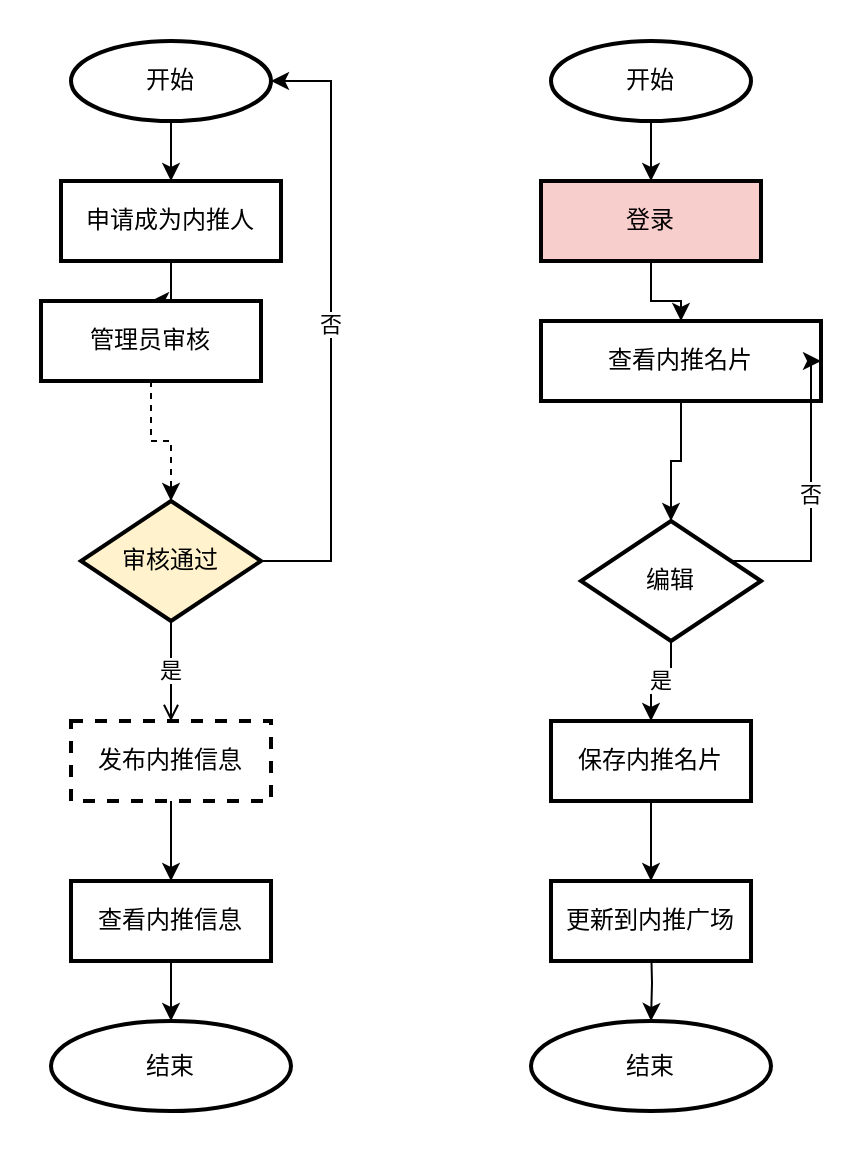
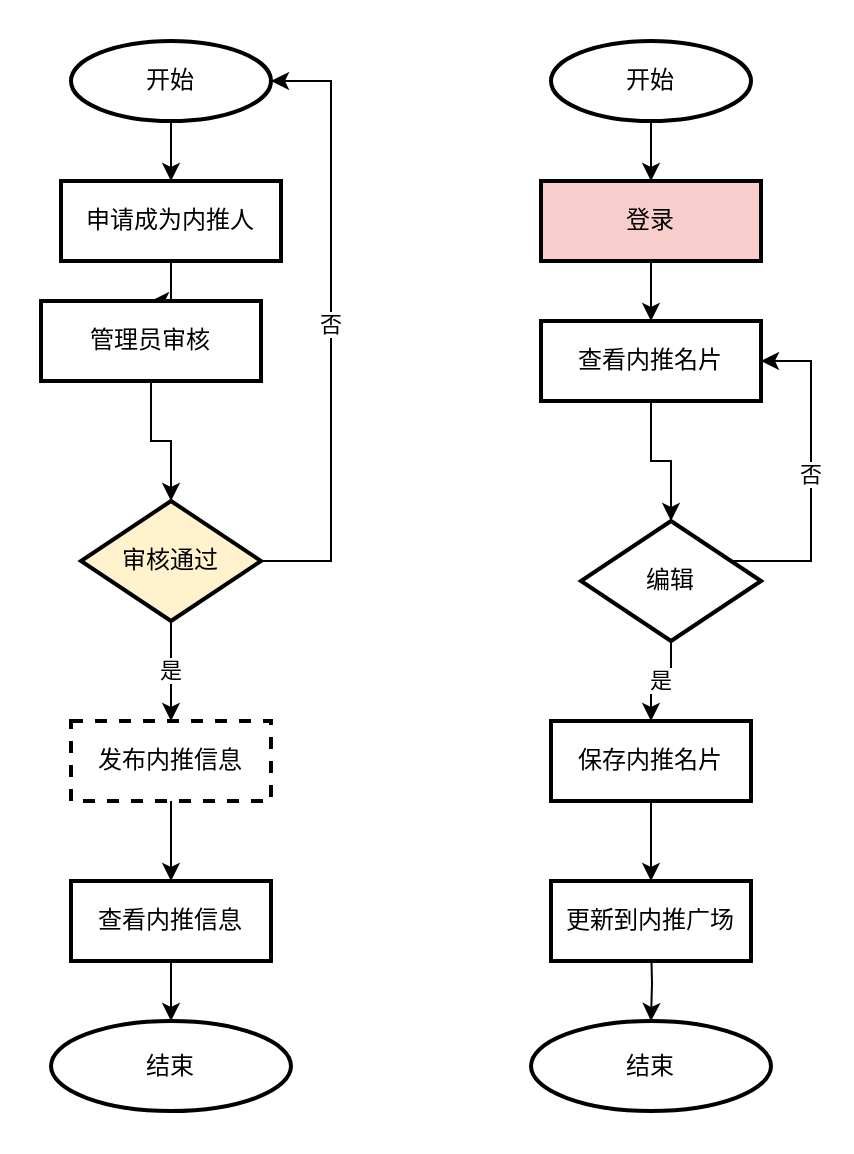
  <mxCell id="0" />
  <mxCell id="1" parent="0" />
  <mxCell id="2" value="" style="edgeStyle=orthogonalEdgeStyle;rounded=0;orthogonalLoop=1;jettySize=auto;html=1;" parent="1" source="3" target="5" edge="1"><mxGeometry relative="1" as="geometry" /></mxCell>
  <mxCell id="3" value="开始" style="strokeWidth=2;html=1;shape=mxgraph.flowchart.start_1;whiteSpace=wrap;" parent="1" vertex="1"><mxGeometry x="35" y="20" width="100" height="40" as="geometry" /></mxCell>
  <mxCell id="4" value="" style="edgeStyle=orthogonalEdgeStyle;rounded=0;orthogonalLoop=1;jettySize=auto;html=1;" parent="1" source="5" target="7" edge="1"><mxGeometry relative="1" as="geometry" /></mxCell>
  <mxCell id="5" value="申请成为内推人" style="whiteSpace=wrap;html=1;strokeWidth=2;" parent="1" vertex="1"><mxGeometry x="30" y="90" width="110" height="40" as="geometry" /></mxCell>
- <mxCell id="6" value="" style="edgeStyle=orthogonalEdgeStyle;rounded=0;orthogonalLoop=1;jettySize=auto;html=1;dashed=1;" parent="1" source="7" target="10" edge="1"><mxGeometry relative="1" as="geometry" /></mxCell>
+ <mxCell id="6" value="" style="edgeStyle=orthogonalEdgeStyle;rounded=0;orthogonalLoop=1;jettySize=auto;html=1;" parent="1" source="7" target="10" edge="1"><mxGeometry relative="1" as="geometry" /></mxCell>
  <mxCell id="7" value="管理员审核" style="whiteSpace=wrap;html=1;strokeWidth=2;" parent="1" vertex="1"><mxGeometry x="20" y="150" width="110" height="40" as="geometry" /></mxCell>
  <mxCell id="8" value="否" style="edgeStyle=orthogonalEdgeStyle;rounded=0;orthogonalLoop=1;jettySize=auto;html=1;entryX=1;entryY=0.5;entryDx=0;entryDy=0;entryPerimeter=0;" parent="1" source="10" target="3" edge="1"><mxGeometry relative="1" as="geometry"><Array as="points"><mxPoint x="165" y="280" /><mxPoint x="165" y="40" /></Array></mxGeometry></mxCell>
- <mxCell id="9" value="是" style="edgeStyle=orthogonalEdgeStyle;rounded=0;orthogonalLoop=1;jettySize=auto;html=1;endArrow=open;" parent="1" source="10" target="12" edge="1"><mxGeometry relative="1" as="geometry" /></mxCell>
+ <mxCell id="9" value="是" style="edgeStyle=orthogonalEdgeStyle;rounded=0;orthogonalLoop=1;jettySize=auto;html=1;" parent="1" source="10" target="12" edge="1"><mxGeometry relative="1" as="geometry" /></mxCell>
  <mxCell id="10" value="审核通过" style="rhombus;whiteSpace=wrap;html=1;strokeWidth=2;fillColor=#fff2cc;" parent="1" vertex="1"><mxGeometry x="40" y="250" width="90" height="60" as="geometry" /></mxCell>
  <mxCell id="11" value="" style="edgeStyle=orthogonalEdgeStyle;rounded=0;orthogonalLoop=1;jettySize=auto;html=1;" parent="1" source="12" target="15" edge="1"><mxGeometry relative="1" as="geometry" /></mxCell>
  <mxCell id="12" value="发布内推信息" style="whiteSpace=wrap;html=1;strokeWidth=2;dashed=1;" parent="1" vertex="1"><mxGeometry x="35" y="360" width="100" height="40" as="geometry" /></mxCell>
  <mxCell id="13" style="edgeStyle=orthogonalEdgeStyle;rounded=0;orthogonalLoop=1;jettySize=auto;html=1;exitX=0.5;exitY=1;exitDx=0;exitDy=0;" parent="1" source="12" target="12" edge="1"><mxGeometry relative="1" as="geometry" /></mxCell>
  <mxCell id="14" value="" style="edgeStyle=orthogonalEdgeStyle;rounded=0;orthogonalLoop=1;jettySize=auto;html=1;" parent="1" source="15" target="16" edge="1"><mxGeometry relative="1" as="geometry" /></mxCell>
  <mxCell id="15" value="查看内推信息" style="whiteSpace=wrap;html=1;strokeWidth=2;" parent="1" vertex="1"><mxGeometry x="35" y="440" width="100" height="40" as="geometry" /></mxCell>
  <mxCell id="16" value="结束" style="ellipse;whiteSpace=wrap;html=1;strokeWidth=2;" parent="1" vertex="1"><mxGeometry x="25" y="510" width="120" height="45" as="geometry" /></mxCell>
  <mxCell id="17" value="" style="edgeStyle=orthogonalEdgeStyle;rounded=0;orthogonalLoop=1;jettySize=auto;html=1;" edge="1" parent="1" source="18" target="20"><mxGeometry relative="1" as="geometry" /></mxCell>
  <mxCell id="18" value="开始" style="strokeWidth=2;html=1;shape=mxgraph.flowchart.start_1;whiteSpace=wrap;" vertex="1" parent="1"><mxGeometry x="275" y="20" width="100" height="40" as="geometry" /></mxCell>
  <mxCell id="19" value="" style="edgeStyle=orthogonalEdgeStyle;rounded=0;orthogonalLoop=1;jettySize=auto;html=1;" edge="1" parent="1" source="20" target="22"><mxGeometry relative="1" as="geometry" /></mxCell>
  <mxCell id="20" value="登录" style="whiteSpace=wrap;html=1;strokeWidth=2;fillColor=#f8cecc;" vertex="1" parent="1"><mxGeometry x="270" y="90" width="110" height="40" as="geometry" /></mxCell>
  <mxCell id="21" value="" style="edgeStyle=orthogonalEdgeStyle;rounded=0;orthogonalLoop=1;jettySize=auto;html=1;" edge="1" parent="1" source="22" target="25"><mxGeometry relative="1" as="geometry" /></mxCell>
- <mxCell id="22" value="查看内推名片" style="whiteSpace=wrap;html=1;strokeWidth=2;" vertex="1" parent="1"><mxGeometry x="270" y="160" width="140" height="40" as="geometry" /></mxCell>
+ <mxCell id="22" value="查看内推名片" style="whiteSpace=wrap;html=1;strokeWidth=2;" vertex="1" parent="1"><mxGeometry x="270" y="160" width="110" height="40" as="geometry" /></mxCell>
  <mxCell id="23" value="否" style="edgeStyle=orthogonalEdgeStyle;rounded=0;orthogonalLoop=1;jettySize=auto;html=1;entryX=1;entryY=0.5;entryDx=0;entryDy=0;" edge="1" parent="1" source="25" target="22"><mxGeometry relative="1" as="geometry"><Array as="points"><mxPoint x="405" y="280" /><mxPoint x="405" y="180" /></Array></mxGeometry></mxCell>
  <mxCell id="24" value="是" style="edgeStyle=orthogonalEdgeStyle;rounded=0;orthogonalLoop=1;jettySize=auto;html=1;" edge="1" parent="1" source="25" target="27"><mxGeometry relative="1" as="geometry" /></mxCell>
  <mxCell id="25" value="编辑" style="rhombus;whiteSpace=wrap;html=1;strokeWidth=2;" vertex="1" parent="1"><mxGeometry x="290" y="260" width="90" height="60" as="geometry" /></mxCell>
  <mxCell id="26" value="" style="edgeStyle=orthogonalEdgeStyle;rounded=0;orthogonalLoop=1;jettySize=auto;html=1;" edge="1" parent="1" source="27" target="31"><mxGeometry relative="1" as="geometry" /></mxCell>
  <mxCell id="27" value="保存内推名片" style="whiteSpace=wrap;html=1;strokeWidth=2;" vertex="1" parent="1"><mxGeometry x="275" y="360" width="100" height="40" as="geometry" /></mxCell>
  <mxCell id="28" style="edgeStyle=orthogonalEdgeStyle;rounded=0;orthogonalLoop=1;jettySize=auto;html=1;exitX=0.5;exitY=1;exitDx=0;exitDy=0;" edge="1" parent="1" source="27" target="27"><mxGeometry relative="1" as="geometry" /></mxCell>
  <mxCell id="29" value="" style="edgeStyle=orthogonalEdgeStyle;rounded=0;orthogonalLoop=1;jettySize=auto;html=1;" edge="1" parent="1" target="30"><mxGeometry relative="1" as="geometry"><mxPoint x="325" y="470" as="sourcePoint" /></mxGeometry></mxCell>
  <mxCell id="30" value="结束" style="ellipse;whiteSpace=wrap;html=1;strokeWidth=2;" vertex="1" parent="1"><mxGeometry x="265" y="510" width="120" height="45" as="geometry" /></mxCell>
  <mxCell id="31" value="更新到内推广场" style="whiteSpace=wrap;html=1;strokeWidth=2;" vertex="1" parent="1"><mxGeometry x="275" y="440" width="100" height="40" as="geometry" /></mxCell>
